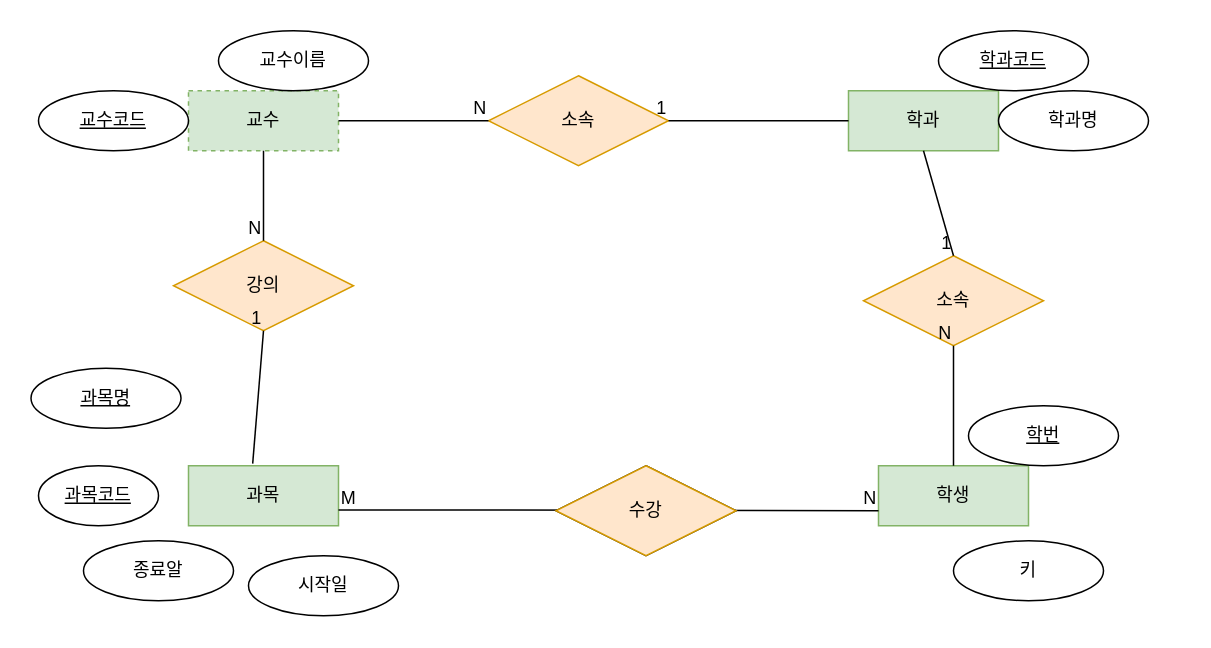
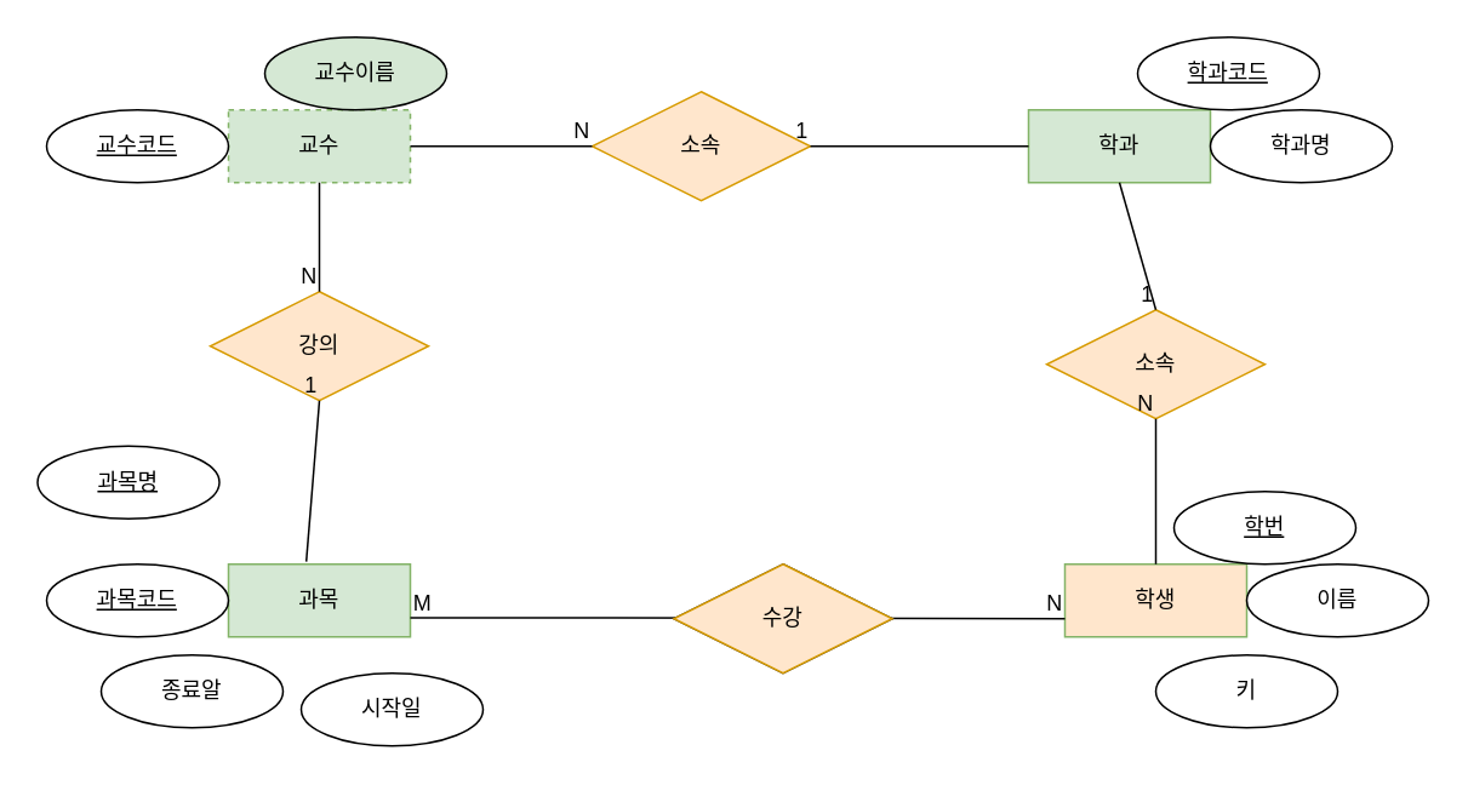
  <mxCell id="0" />
  <mxCell id="1" parent="0" />
  <mxCell id="2" value="교수" style="whiteSpace=wrap;html=1;align=center;fillColor=#d5e8d4;strokeColor=#82b366;dashed=1;" vertex="1" parent="1"><mxGeometry x="125" y="60" width="100" height="40" as="geometry" /></mxCell>
  <mxCell id="3" value="과목" style="whiteSpace=wrap;html=1;align=center;fillColor=#d5e8d4;strokeColor=#82b366;" vertex="1" parent="1"><mxGeometry x="125" y="310" width="100" height="40" as="geometry" /></mxCell>
  <mxCell id="4" value="학과" style="whiteSpace=wrap;html=1;align=center;fillColor=#d5e8d4;strokeColor=#82b366;" vertex="1" parent="1"><mxGeometry x="565" y="60" width="100" height="40" as="geometry" /></mxCell>
- <mxCell id="5" value="학생" style="whiteSpace=wrap;html=1;align=center;fillColor=#d5e8d4;strokeColor=#82b366;" vertex="1" parent="1"><mxGeometry x="585" y="310" width="100" height="40" as="geometry" /></mxCell>
+ <mxCell id="5" value="학생" style="whiteSpace=wrap;html=1;align=center;fillColor=#ffe6cc;strokeColor=#82b366;" vertex="1" parent="1"><mxGeometry x="585" y="310" width="100" height="40" as="geometry" /></mxCell>
  <mxCell id="6" value="소속" style="shape=rhombus;perimeter=rhombusPerimeter;whiteSpace=wrap;html=1;align=center;fillColor=#ffe6cc;strokeColor=#d79b00;" vertex="1" parent="1"><mxGeometry x="325" y="50" width="120" height="60" as="geometry" /></mxCell>
  <mxCell id="7" value="수강" style="shape=rhombus;perimeter=rhombusPerimeter;whiteSpace=wrap;html=1;align=center;" vertex="1" parent="1"><mxGeometry x="370" y="310" width="120" height="60" as="geometry" /></mxCell>
  <mxCell id="8" value="강의" style="shape=rhombus;perimeter=rhombusPerimeter;whiteSpace=wrap;html=1;align=center;fillColor=#ffe6cc;strokeColor=#d79b00;" vertex="1" parent="1"><mxGeometry x="115" y="160" width="120" height="60" as="geometry" /></mxCell>
  <mxCell id="9" value="소속" style="shape=rhombus;perimeter=rhombusPerimeter;whiteSpace=wrap;html=1;align=center;fillColor=#ffe6cc;strokeColor=#d79b00;" vertex="1" parent="1"><mxGeometry x="575" y="170" width="120" height="60" as="geometry" /></mxCell>
  <mxCell id="10" value="" style="endArrow=none;html=1;rounded=0;entryX=0.5;entryY=0;entryDx=0;entryDy=0;exitX=0.5;exitY=1;exitDx=0;exitDy=0;" edge="1" parent="1" source="2" target="8"><mxGeometry relative="1" as="geometry"><mxPoint x="155" y="100" as="sourcePoint" /><mxPoint x="315" y="100" as="targetPoint" /></mxGeometry></mxCell>
  <mxCell id="11" value="N" style="resizable=0;html=1;whiteSpace=wrap;align=right;verticalAlign=bottom;" connectable="0" vertex="1" parent="10"><mxGeometry x="1" relative="1" as="geometry" /></mxCell>
  <mxCell id="12" value="" style="endArrow=none;html=1;rounded=0;exitX=0.428;exitY=-0.035;exitDx=0;exitDy=0;exitPerimeter=0;entryX=0.5;entryY=1;entryDx=0;entryDy=0;" edge="1" parent="1" source="3" target="8"><mxGeometry relative="1" as="geometry"><mxPoint x="175" y="250" as="sourcePoint" /><mxPoint x="335" y="250" as="targetPoint" /><Array as="points" /></mxGeometry></mxCell>
  <mxCell id="13" value="1" style="resizable=0;html=1;whiteSpace=wrap;align=right;verticalAlign=bottom;" connectable="0" vertex="1" parent="12"><mxGeometry x="1" relative="1" as="geometry" /></mxCell>
  <mxCell id="14" value="" style="endArrow=none;html=1;rounded=0;entryX=0;entryY=0.75;entryDx=0;entryDy=0;" edge="1" parent="1" target="5"><mxGeometry relative="1" as="geometry"><mxPoint x="225" y="339.5" as="sourcePoint" /><mxPoint x="385" y="339.5" as="targetPoint" /><Array as="points"><mxPoint x="305" y="339.5" /></Array></mxGeometry></mxCell>
  <mxCell id="15" value="M" style="resizable=0;html=1;whiteSpace=wrap;align=left;verticalAlign=bottom;" connectable="0" vertex="1" parent="14"><mxGeometry x="-1" relative="1" as="geometry" /></mxCell>
  <mxCell id="16" value="N" style="resizable=0;html=1;whiteSpace=wrap;align=right;verticalAlign=bottom;" connectable="0" vertex="1" parent="14"><mxGeometry x="1" relative="1" as="geometry" /></mxCell>
  <mxCell id="17" value="수강" style="shape=rhombus;perimeter=rhombusPerimeter;whiteSpace=wrap;html=1;align=center;fillColor=#ffe6cc;strokeColor=#d79b00;" vertex="1" parent="1"><mxGeometry x="370" y="310" width="120" height="60" as="geometry" /></mxCell>
  <mxCell id="18" value="" style="endArrow=none;html=1;rounded=0;exitX=0.5;exitY=1;exitDx=0;exitDy=0;entryX=0.5;entryY=0;entryDx=0;entryDy=0;" edge="1" parent="1" source="4" target="9"><mxGeometry relative="1" as="geometry"><mxPoint x="355" y="240" as="sourcePoint" /><mxPoint x="515" y="240" as="targetPoint" /></mxGeometry></mxCell>
  <mxCell id="19" value="1" style="resizable=0;html=1;whiteSpace=wrap;align=right;verticalAlign=bottom;" connectable="0" vertex="1" parent="18"><mxGeometry x="1" relative="1" as="geometry" /></mxCell>
  <mxCell id="20" value="" style="endArrow=none;html=1;rounded=0;entryX=0.5;entryY=1;entryDx=0;entryDy=0;exitX=0.5;exitY=0;exitDx=0;exitDy=0;" edge="1" parent="1" source="5" target="9"><mxGeometry relative="1" as="geometry"><mxPoint x="355" y="240" as="sourcePoint" /><mxPoint x="515" y="240" as="targetPoint" /></mxGeometry></mxCell>
  <mxCell id="21" value="N" style="resizable=0;html=1;whiteSpace=wrap;align=right;verticalAlign=bottom;" connectable="0" vertex="1" parent="20"><mxGeometry x="1" relative="1" as="geometry" /></mxCell>
  <mxCell id="22" value="" style="endArrow=none;html=1;rounded=0;entryX=1;entryY=0.5;entryDx=0;entryDy=0;exitX=0;exitY=0.5;exitDx=0;exitDy=0;" edge="1" parent="1" source="4" target="6"><mxGeometry relative="1" as="geometry"><mxPoint x="355" y="240" as="sourcePoint" /><mxPoint x="515" y="240" as="targetPoint" /></mxGeometry></mxCell>
  <mxCell id="23" value="1" style="resizable=0;html=1;whiteSpace=wrap;align=right;verticalAlign=bottom;" connectable="0" vertex="1" parent="22"><mxGeometry x="1" relative="1" as="geometry" /></mxCell>
  <mxCell id="24" value="" style="endArrow=none;html=1;rounded=0;entryX=0;entryY=0.5;entryDx=0;entryDy=0;exitX=1;exitY=0.5;exitDx=0;exitDy=0;" edge="1" parent="1" source="2" target="6"><mxGeometry relative="1" as="geometry"><mxPoint x="355" y="240" as="sourcePoint" /><mxPoint x="515" y="240" as="targetPoint" /></mxGeometry></mxCell>
  <mxCell id="25" value="N" style="resizable=0;html=1;whiteSpace=wrap;align=right;verticalAlign=bottom;" connectable="0" vertex="1" parent="24"><mxGeometry x="1" relative="1" as="geometry" /></mxCell>
- <mxCell id="26" value="교수이름" style="ellipse;whiteSpace=wrap;html=1;align=center;" vertex="1" parent="1"><mxGeometry x="145" y="20" width="100" height="40" as="geometry" /></mxCell>
+ <mxCell id="26" value="교수이름" style="ellipse;whiteSpace=wrap;html=1;align=center;fillColor=#d5e8d4;" vertex="1" parent="1"><mxGeometry x="145" y="20" width="100" height="40" as="geometry" /></mxCell>
  <mxCell id="27" value="교수코드" style="ellipse;whiteSpace=wrap;html=1;align=center;fontStyle=4;" vertex="1" parent="1"><mxGeometry x="25" y="60" width="100" height="40" as="geometry" /></mxCell>
  <mxCell id="28" value="학과코드" style="ellipse;whiteSpace=wrap;html=1;align=center;fontStyle=4;" vertex="1" parent="1"><mxGeometry x="625" y="20" width="100" height="40" as="geometry" /></mxCell>
  <mxCell id="29" value="학과명" style="ellipse;whiteSpace=wrap;html=1;align=center;" vertex="1" parent="1"><mxGeometry x="665" y="60" width="100" height="40" as="geometry" /></mxCell>
  <mxCell id="30" value="과목명" style="ellipse;whiteSpace=wrap;html=1;align=center;fontStyle=4;" vertex="1" parent="1"><mxGeometry x="20" y="245" width="100" height="40" as="geometry" /></mxCell>
- <mxCell id="31" value="과목코드" style="ellipse;whiteSpace=wrap;html=1;align=center;fontStyle=4;" vertex="1" parent="1"><mxGeometry x="25" y="310" width="80" height="40" as="geometry" /></mxCell>
+ <mxCell id="31" value="과목코드" style="ellipse;whiteSpace=wrap;html=1;align=center;fontStyle=4;" vertex="1" parent="1"><mxGeometry x="25" y="310" width="100" height="40" as="geometry" /></mxCell>
  <mxCell id="32" value="종료알" style="ellipse;whiteSpace=wrap;html=1;align=center;" vertex="1" parent="1"><mxGeometry x="55" y="360" width="100" height="40" as="geometry" /></mxCell>
  <mxCell id="33" value="시작일" style="ellipse;whiteSpace=wrap;html=1;align=center;" vertex="1" parent="1"><mxGeometry x="165" y="370" width="100" height="40" as="geometry" /></mxCell>
+ <mxCell id="34" value="이름" style="ellipse;whiteSpace=wrap;html=1;align=center;" vertex="1" parent="1"><mxGeometry x="685" y="310" width="100" height="40" as="geometry" /></mxCell>
  <mxCell id="35" value="학번" style="ellipse;whiteSpace=wrap;html=1;align=center;fontStyle=4;" vertex="1" parent="1"><mxGeometry x="645" y="270" width="100" height="40" as="geometry" /></mxCell>
  <mxCell id="36" value="키" style="ellipse;whiteSpace=wrap;html=1;align=center;" vertex="1" parent="1"><mxGeometry x="635" y="360" width="100" height="40" as="geometry" /></mxCell>
